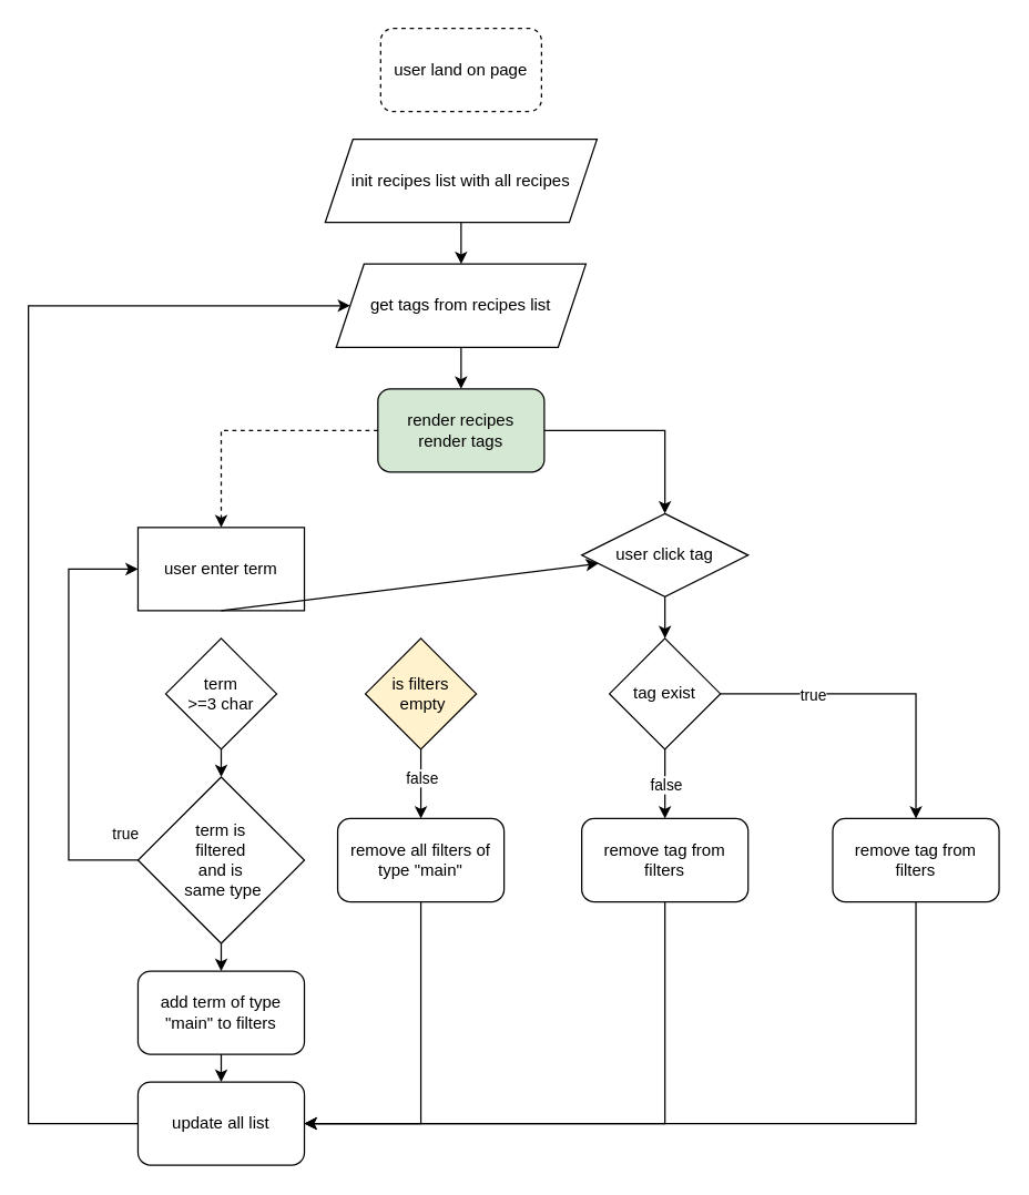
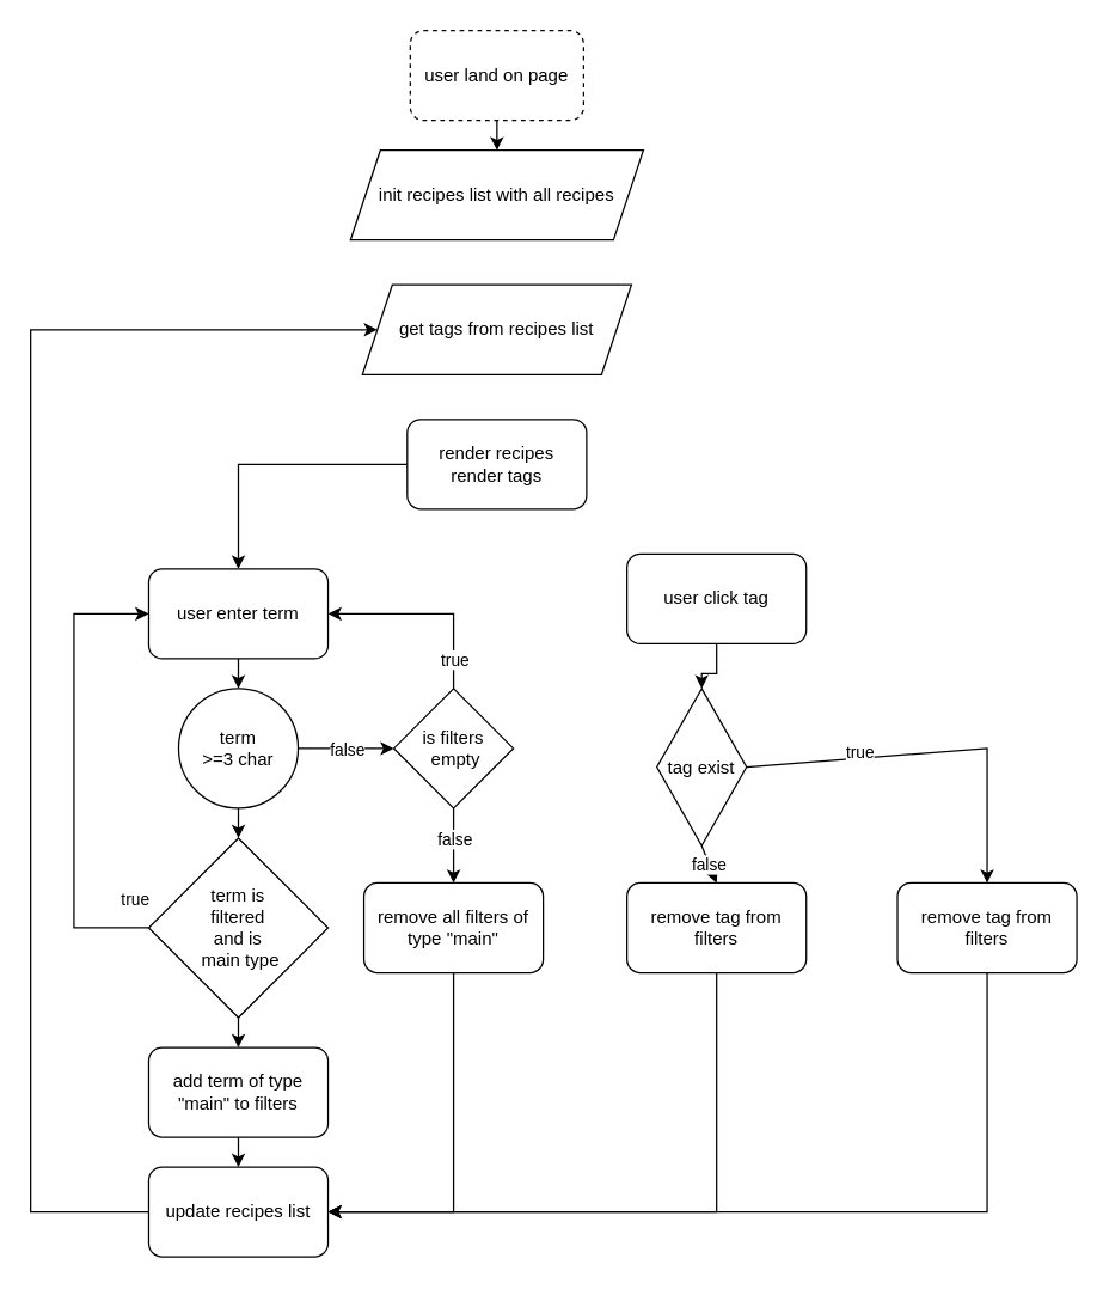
  <mxCell id="0" />
  <mxCell id="1" parent="0" />
- <mxCell id="2" value="user enter term" style="whiteSpace=wrap;html=1;rounded=0;" parent="1" vertex="1"><mxGeometry x="99" y="380" width="120" height="60" as="geometry" /></mxCell>
- <mxCell id="3" value="term&lt;br&gt;&amp;gt;=3 char" style="rhombus;whiteSpace=wrap;html=1;" parent="1" vertex="1"><mxGeometry x="119" y="460" width="80" height="80" as="geometry" /></mxCell>
- <mxCell id="4" value="" style="endArrow=classic;html=1;exitX=0.5;exitY=1;exitDx=0;exitDy=0;" parent="1" source="2" target="24" edge="1"><mxGeometry width="50" height="50" relative="1" as="geometry"><mxPoint x="209" y="500" as="sourcePoint" /><mxPoint x="259" y="450" as="targetPoint" /></mxGeometry></mxCell>
+ <mxCell id="2" value="user enter term" style="rounded=1;whiteSpace=wrap;html=1;" parent="1" vertex="1"><mxGeometry x="99" y="380" width="120" height="60" as="geometry" /></mxCell>
+ <mxCell id="3" value="term&lt;br&gt;&amp;gt;=3 char" style="ellipse;whiteSpace=wrap;html=1;" parent="1" vertex="1"><mxGeometry x="119" y="460" width="80" height="80" as="geometry" /></mxCell>
+ <mxCell id="4" value="" style="endArrow=classic;html=1;exitX=0.5;exitY=1;exitDx=0;exitDy=0;" parent="1" source="2" target="3" edge="1"><mxGeometry width="50" height="50" relative="1" as="geometry"><mxPoint x="209" y="500" as="sourcePoint" /><mxPoint x="259" y="450" as="targetPoint" /></mxGeometry></mxCell>
  <mxCell id="5" value="add term of type &quot;main&quot; to filters" style="rounded=1;whiteSpace=wrap;html=1;" parent="1" vertex="1"><mxGeometry x="99" y="700" width="120" height="60" as="geometry" /></mxCell>
  <mxCell id="6" style="edgeStyle=orthogonalEdgeStyle;rounded=0;orthogonalLoop=1;jettySize=auto;html=1;entryX=0;entryY=0.5;entryDx=0;entryDy=0;exitX=0;exitY=0.5;exitDx=0;exitDy=0;" parent="1" source="7" target="33" edge="1"><mxGeometry relative="1" as="geometry"><Array as="points"><mxPoint x="20" y="810" /><mxPoint x="20" y="220" /></Array></mxGeometry></mxCell>
- <mxCell id="7" value="update all list" style="rounded=1;whiteSpace=wrap;html=1;" parent="1" vertex="1"><mxGeometry x="99" y="780" width="120" height="60" as="geometry" /></mxCell>
- <mxCell id="8" value="term is &lt;br&gt;filtered&lt;br&gt;and is&lt;br&gt;&amp;nbsp;same type" style="rhombus;whiteSpace=wrap;html=1;" parent="1" vertex="1"><mxGeometry x="99" y="560" width="120" height="120" as="geometry" /></mxCell>
+ <mxCell id="7" value="update recipes list" style="rounded=1;whiteSpace=wrap;html=1;" parent="1" vertex="1"><mxGeometry x="99" y="780" width="120" height="60" as="geometry" /></mxCell>
+ <mxCell id="8" value="term is &lt;br&gt;filtered&lt;br&gt;and is&lt;br&gt;&amp;nbsp;main type" style="rhombus;whiteSpace=wrap;html=1;" parent="1" vertex="1"><mxGeometry x="99" y="560" width="120" height="120" as="geometry" /></mxCell>
  <mxCell id="9" value="" style="endArrow=classic;html=1;exitX=0.5;exitY=1;exitDx=0;exitDy=0;entryX=0.5;entryY=0;entryDx=0;entryDy=0;" parent="1" source="3" target="8" edge="1"><mxGeometry width="50" height="50" relative="1" as="geometry"><mxPoint x="199" y="650" as="sourcePoint" /><mxPoint x="249" y="600" as="targetPoint" /></mxGeometry></mxCell>
  <mxCell id="10" value="" style="endArrow=classic;html=1;exitX=0;exitY=0.5;exitDx=0;exitDy=0;entryX=0;entryY=0.5;entryDx=0;entryDy=0;rounded=0;" parent="1" source="8" target="2" edge="1"><mxGeometry relative="1" as="geometry"><mxPoint x="179" y="620" as="sourcePoint" /><mxPoint x="279" y="620" as="targetPoint" /><Array as="points"><mxPoint x="49" y="620" /><mxPoint x="49" y="540" /><mxPoint x="49" y="410" /></Array></mxGeometry></mxCell>
  <mxCell id="11" value="true" style="edgeLabel;resizable=0;html=1;align=center;verticalAlign=middle;" parent="10" connectable="0" vertex="1"><mxGeometry relative="1" as="geometry"><mxPoint x="40" y="85" as="offset" /></mxGeometry></mxCell>
  <mxCell id="12" value="" style="endArrow=classic;html=1;exitX=0.5;exitY=1;exitDx=0;exitDy=0;entryX=0.5;entryY=0;entryDx=0;entryDy=0;" parent="1" source="8" target="5" edge="1"><mxGeometry width="50" height="50" relative="1" as="geometry"><mxPoint x="199" y="620" as="sourcePoint" /><mxPoint x="249" y="570" as="targetPoint" /></mxGeometry></mxCell>
  <mxCell id="13" value="" style="endArrow=classic;html=1;exitX=0.5;exitY=1;exitDx=0;exitDy=0;entryX=0.5;entryY=0;entryDx=0;entryDy=0;" parent="1" source="5" target="7" edge="1"><mxGeometry width="50" height="50" relative="1" as="geometry"><mxPoint x="199" y="620" as="sourcePoint" /><mxPoint x="249" y="570" as="targetPoint" /></mxGeometry></mxCell>
- <mxCell id="14" value="is filters&lt;br&gt;&amp;nbsp;empty" style="rhombus;whiteSpace=wrap;html=1;fillColor=#fff2cc;" parent="1" vertex="1"><mxGeometry x="263" y="460" width="80" height="80" as="geometry" /></mxCell>
+ <mxCell id="14" value="is filters&lt;br&gt;&amp;nbsp;empty" style="rhombus;whiteSpace=wrap;html=1;" parent="1" vertex="1"><mxGeometry x="263" y="460" width="80" height="80" as="geometry" /></mxCell>
+ <mxCell id="15" value="" style="endArrow=classic;html=1;exitX=1;exitY=0.5;exitDx=0;exitDy=0;entryX=0;entryY=0.5;entryDx=0;entryDy=0;" parent="1" source="3" target="14" edge="1"><mxGeometry relative="1" as="geometry"><mxPoint x="179" y="570" as="sourcePoint" /><mxPoint x="279" y="570" as="targetPoint" /></mxGeometry></mxCell>
+ <mxCell id="16" value="false" style="edgeLabel;resizable=0;html=1;align=center;verticalAlign=middle;" parent="15" connectable="0" vertex="1"><mxGeometry relative="1" as="geometry" /></mxCell>
  <mxCell id="17" value="remove all filters of type &quot;main&quot;" style="rounded=1;whiteSpace=wrap;html=1;" parent="1" vertex="1"><mxGeometry x="243" y="590" width="120" height="60" as="geometry" /></mxCell>
  <mxCell id="18" value="" style="endArrow=classic;html=1;exitX=0.5;exitY=1;exitDx=0;exitDy=0;entryX=0.5;entryY=0;entryDx=0;entryDy=0;" parent="1" source="14" target="17" edge="1"><mxGeometry relative="1" as="geometry"><mxPoint x="179" y="560" as="sourcePoint" /><mxPoint x="279" y="560" as="targetPoint" /></mxGeometry></mxCell>
  <mxCell id="19" value="false" style="edgeLabel;resizable=0;html=1;align=center;verticalAlign=middle;" parent="18" connectable="0" vertex="1"><mxGeometry relative="1" as="geometry"><mxPoint y="-5" as="offset" /></mxGeometry></mxCell>
  <mxCell id="20" value="" style="endArrow=classic;html=1;exitX=0.5;exitY=1;exitDx=0;exitDy=0;entryX=1;entryY=0.5;entryDx=0;entryDy=0;rounded=0;" parent="1" source="17" target="7" edge="1"><mxGeometry width="50" height="50" relative="1" as="geometry"><mxPoint x="199" y="590" as="sourcePoint" /><mxPoint x="249" y="540" as="targetPoint" /><Array as="points"><mxPoint x="303" y="810" /></Array></mxGeometry></mxCell>
+ <mxCell id="21" value="" style="endArrow=classic;html=1;exitX=0.5;exitY=0;exitDx=0;exitDy=0;entryX=1;entryY=0.5;entryDx=0;entryDy=0;rounded=0;" parent="1" source="14" target="2" edge="1"><mxGeometry relative="1" as="geometry"><mxPoint x="309" y="470" as="sourcePoint" /><mxPoint x="279" y="560" as="targetPoint" /><Array as="points"><mxPoint x="303" y="410" /></Array></mxGeometry></mxCell>
+ <mxCell id="22" value="true" style="edgeLabel;resizable=0;html=1;align=center;verticalAlign=middle;" parent="21" connectable="0" vertex="1"><mxGeometry relative="1" as="geometry"><mxPoint x="17" y="30" as="offset" /></mxGeometry></mxCell>
  <mxCell id="23" style="edgeStyle=orthogonalEdgeStyle;rounded=0;orthogonalLoop=1;jettySize=auto;html=1;entryX=0.5;entryY=0;entryDx=0;entryDy=0;" parent="1" source="24" target="25" edge="1"><mxGeometry relative="1" as="geometry" /></mxCell>
- <mxCell id="24" value="user click tag" style="rhombus;whiteSpace=wrap;html=1;" parent="1" vertex="1"><mxGeometry x="419" y="370" width="120" height="60" as="geometry" /></mxCell>
- <mxCell id="25" value="tag exist" style="rhombus;whiteSpace=wrap;html=1;" parent="1" vertex="1"><mxGeometry x="439" y="460" width="80" height="80" as="geometry" /></mxCell>
+ <mxCell id="24" value="user click tag" style="rounded=1;whiteSpace=wrap;html=1;" parent="1" vertex="1"><mxGeometry x="419" y="370" width="120" height="60" as="geometry" /></mxCell>
+ <mxCell id="25" value="tag exist" style="rhombus;whiteSpace=wrap;html=1;" parent="1" vertex="1"><mxGeometry x="439" y="460" width="60" height="105" as="geometry" /></mxCell>
  <mxCell id="26" style="edgeStyle=orthogonalEdgeStyle;rounded=0;orthogonalLoop=1;jettySize=auto;html=1;entryX=1;entryY=0.5;entryDx=0;entryDy=0;exitX=0.5;exitY=1;exitDx=0;exitDy=0;" parent="1" source="27" target="7" edge="1"><mxGeometry relative="1" as="geometry" /></mxCell>
  <mxCell id="27" value="remove tag from filters" style="rounded=1;whiteSpace=wrap;html=1;" parent="1" vertex="1"><mxGeometry x="600" y="590" width="120" height="60" as="geometry" /></mxCell>
  <mxCell id="28" value="user land on page" style="rounded=1;whiteSpace=wrap;html=1;dashed=1;" parent="1" vertex="1"><mxGeometry x="274" y="20" width="116" height="60" as="geometry" /></mxCell>
- <mxCell id="29" style="edgeStyle=orthogonalEdgeStyle;rounded=0;orthogonalLoop=1;jettySize=auto;html=1;entryX=0.5;entryY=0;entryDx=0;entryDy=0;" parent="1" source="30" target="33" edge="1"><mxGeometry relative="1" as="geometry" /></mxCell>
  <mxCell id="30" value="init recipes list with all recipes" style="shape=parallelogram;perimeter=parallelogramPerimeter;whiteSpace=wrap;html=1;fixedSize=1;" parent="1" vertex="1"><mxGeometry x="234" y="100" width="196" height="60" as="geometry" /></mxCell>
  <mxCell id="31" style="edgeStyle=orthogonalEdgeStyle;rounded=0;orthogonalLoop=1;jettySize=auto;html=1;exitX=0.5;exitY=1;exitDx=0;exitDy=0;" parent="1" source="30" target="30" edge="1"><mxGeometry relative="1" as="geometry" /></mxCell>
+ <mxCell id="32" value="" style="endArrow=classic;html=1;exitX=0.5;exitY=1;exitDx=0;exitDy=0;entryX=0.5;entryY=0;entryDx=0;entryDy=0;" parent="1" source="28" target="30" edge="1"><mxGeometry width="50" height="50" relative="1" as="geometry"><mxPoint x="270" y="280" as="sourcePoint" /><mxPoint x="420" y="230" as="targetPoint" /></mxGeometry></mxCell>
  <mxCell id="33" value="get tags from recipes list" style="shape=parallelogram;perimeter=parallelogramPerimeter;whiteSpace=wrap;html=1;fixedSize=1;" parent="1" vertex="1"><mxGeometry x="242" y="190" width="180" height="60" as="geometry" /></mxCell>
- <mxCell id="34" style="edgeStyle=orthogonalEdgeStyle;rounded=0;orthogonalLoop=1;jettySize=auto;html=1;entryX=0.5;entryY=0;entryDx=0;entryDy=0;dashed=1;" parent="1" source="36" target="2" edge="1"><mxGeometry relative="1" as="geometry" /></mxCell>
- <mxCell id="35" style="edgeStyle=orthogonalEdgeStyle;rounded=0;orthogonalLoop=1;jettySize=auto;html=1;entryX=0.5;entryY=0;entryDx=0;entryDy=0;" parent="1" source="36" target="24" edge="1"><mxGeometry relative="1" as="geometry" /></mxCell>
- <mxCell id="36" value="render recipes&lt;br&gt;render tags" style="rounded=1;whiteSpace=wrap;html=1;fillColor=#d5e8d4;" parent="1" vertex="1"><mxGeometry x="272" y="280" width="120" height="60" as="geometry" /></mxCell>
+ <mxCell id="34" style="edgeStyle=orthogonalEdgeStyle;rounded=0;orthogonalLoop=1;jettySize=auto;html=1;entryX=0.5;entryY=0;entryDx=0;entryDy=0;" parent="1" source="36" target="2" edge="1"><mxGeometry relative="1" as="geometry" /></mxCell>
+ <mxCell id="36" value="render recipes&lt;br&gt;render tags" style="rounded=1;whiteSpace=wrap;html=1;" parent="1" vertex="1"><mxGeometry x="272" y="280" width="120" height="60" as="geometry" /></mxCell>
  <mxCell id="37" style="edgeStyle=orthogonalEdgeStyle;rounded=0;orthogonalLoop=1;jettySize=auto;html=1;exitX=0.5;exitY=1;exitDx=0;exitDy=0;" parent="1" edge="1"><mxGeometry relative="1" as="geometry"><mxPoint x="283" y="370" as="sourcePoint" /><mxPoint x="283" y="370" as="targetPoint" /></mxGeometry></mxCell>
- <mxCell id="38" value="" style="endArrow=classic;html=1;entryX=0.5;entryY=0;entryDx=0;entryDy=0;exitX=0.5;exitY=1;exitDx=0;exitDy=0;" parent="1" source="33" target="36" edge="1"><mxGeometry width="50" height="50" relative="1" as="geometry"><mxPoint x="560" y="220" as="sourcePoint" /><mxPoint x="610" y="170" as="targetPoint" /></mxGeometry></mxCell>
  <mxCell id="39" value="" style="endArrow=classic;html=1;exitX=1;exitY=0.5;exitDx=0;exitDy=0;rounded=0;" parent="1" source="25" edge="1"><mxGeometry relative="1" as="geometry"><mxPoint x="519" y="530" as="sourcePoint" /><mxPoint x="660" y="590" as="targetPoint" /><Array as="points"><mxPoint x="660" y="500" /></Array></mxGeometry></mxCell>
  <mxCell id="40" value="true" style="edgeLabel;resizable=0;html=1;align=center;verticalAlign=middle;" parent="39" connectable="0" vertex="1"><mxGeometry relative="1" as="geometry"><mxPoint x="-50" as="offset" /></mxGeometry></mxCell>
  <mxCell id="41" style="edgeStyle=orthogonalEdgeStyle;rounded=0;orthogonalLoop=1;jettySize=auto;html=1;entryX=1;entryY=0.5;entryDx=0;entryDy=0;exitX=0.5;exitY=1;exitDx=0;exitDy=0;" parent="1" source="42" target="7" edge="1"><mxGeometry relative="1" as="geometry" /></mxCell>
  <mxCell id="42" value="remove tag from filters" style="rounded=1;whiteSpace=wrap;html=1;" parent="1" vertex="1"><mxGeometry x="419" y="590" width="120" height="60" as="geometry" /></mxCell>
  <mxCell id="43" value="" style="endArrow=classic;html=1;exitX=0.5;exitY=1;exitDx=0;exitDy=0;entryX=0.5;entryY=0;entryDx=0;entryDy=0;" parent="1" source="25" target="42" edge="1"><mxGeometry relative="1" as="geometry"><mxPoint x="240" y="630" as="sourcePoint" /><mxPoint x="340" y="630" as="targetPoint" /></mxGeometry></mxCell>
  <mxCell id="44" value="false" style="edgeLabel;resizable=0;html=1;align=center;verticalAlign=middle;" parent="43" connectable="0" vertex="1"><mxGeometry relative="1" as="geometry" /></mxCell>
